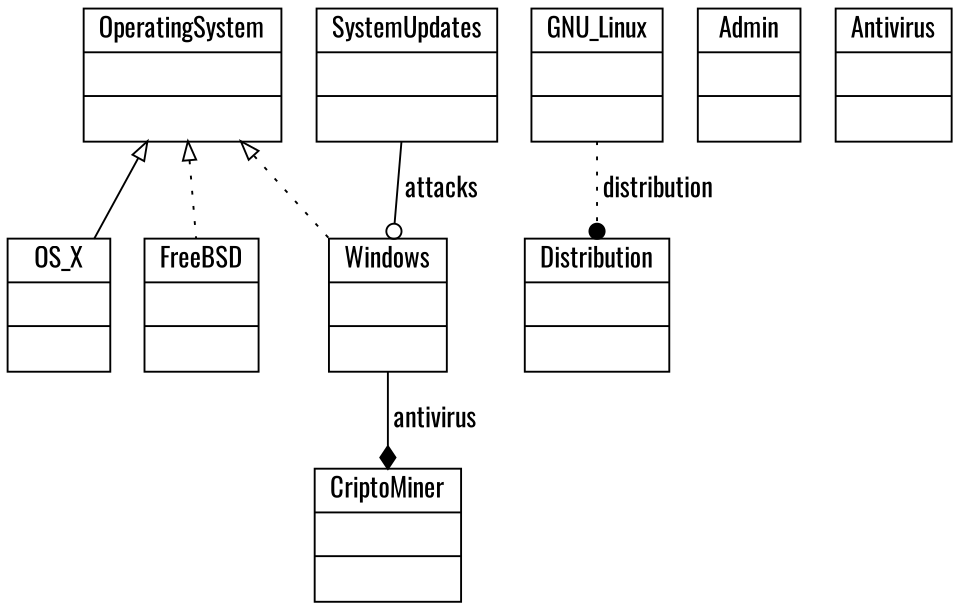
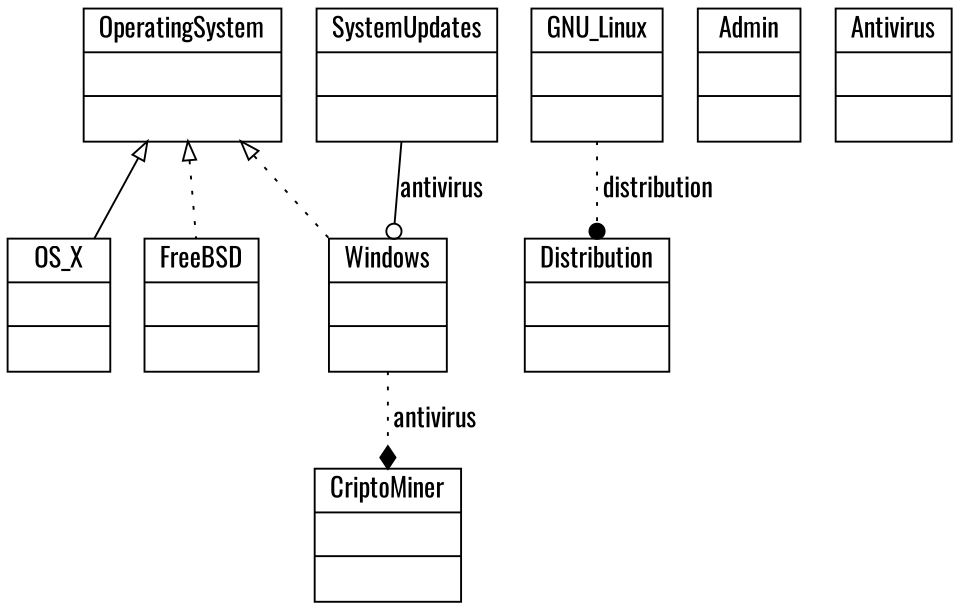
  digraph {
    fontname=Oswald
    node [fontname=Oswald shape=record]
    edge [arrowtail=empty dir=back fontname=Oswald style=solid]
    n1 [label="{OperatingSystem||}"]
    n2 [label="{OS_X||}"]
    n3 [label="{FreeBSD||}"]
    n4 [label="{Windows||}"]
    n5 [label="{GNU_Linux||}"]
    n6 [label="{Distribution||}"]
    n7 [label="{CriptoMiner||}"]
    n8 [label="{Admin||}"]
    n9 [label="{Antivirus||}"]
    n10 [label="{SystemUpdates||}"]
    n1 -> n2
    n1 -> n3 [style=dotted]
    n1 -> n4 [style=dotted]
-   n4 -> n7 [arrowhead=diamond dir=forward label=" antivirus "]
+   n4 -> n7 [arrowhead=diamond dir=forward label=" antivirus " style=dotted]
    n5 -> n6 [arrowhead=dot dir=forward label=" distribution " style=dotted]
-   n10 -> n4 [arrowhead=odot dir=forward label=" attacks "]
+   n10 -> n4 [arrowhead=odot dir=forward label=" antivirus "]
  }
